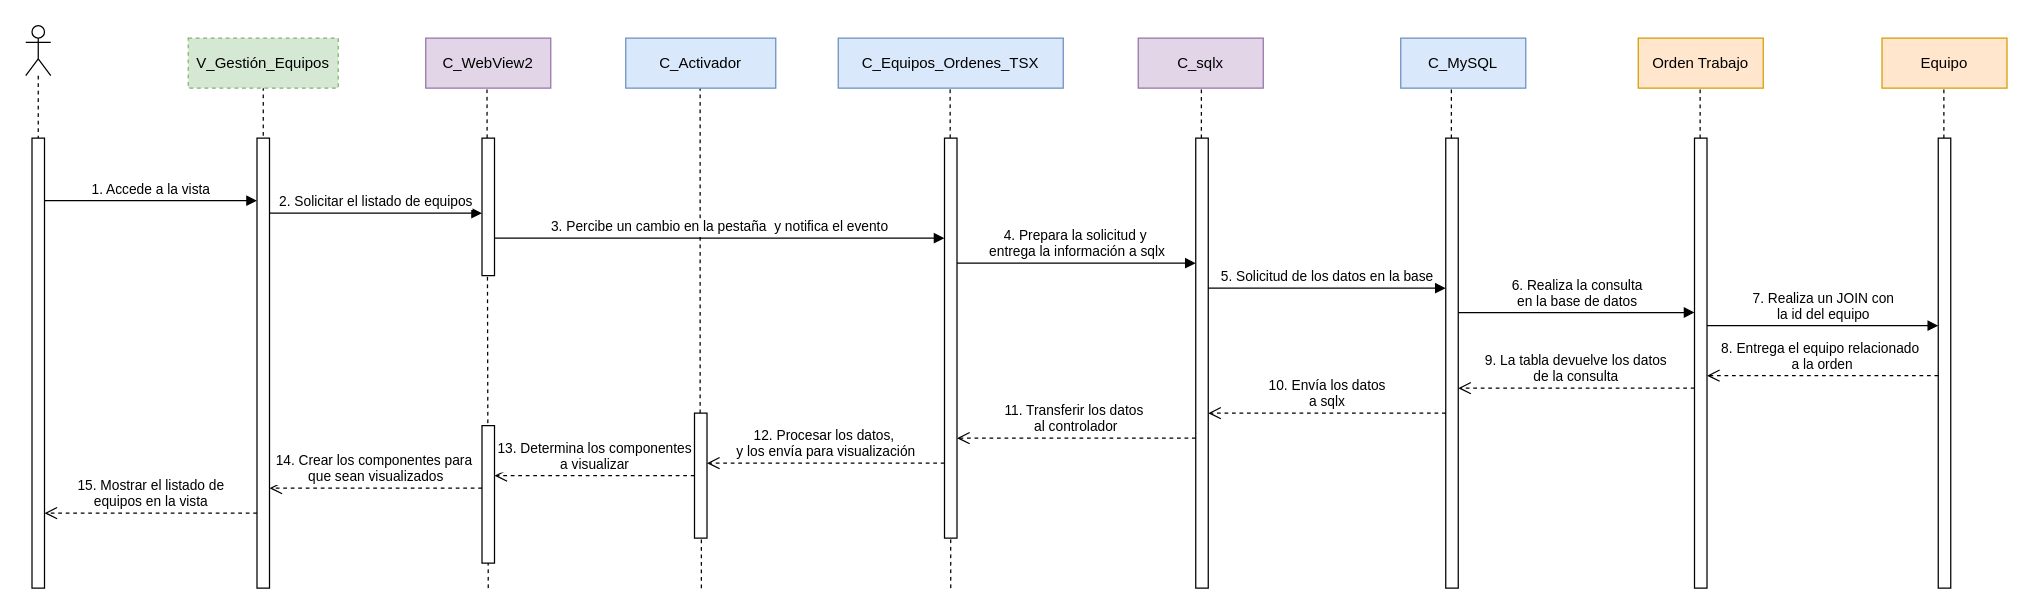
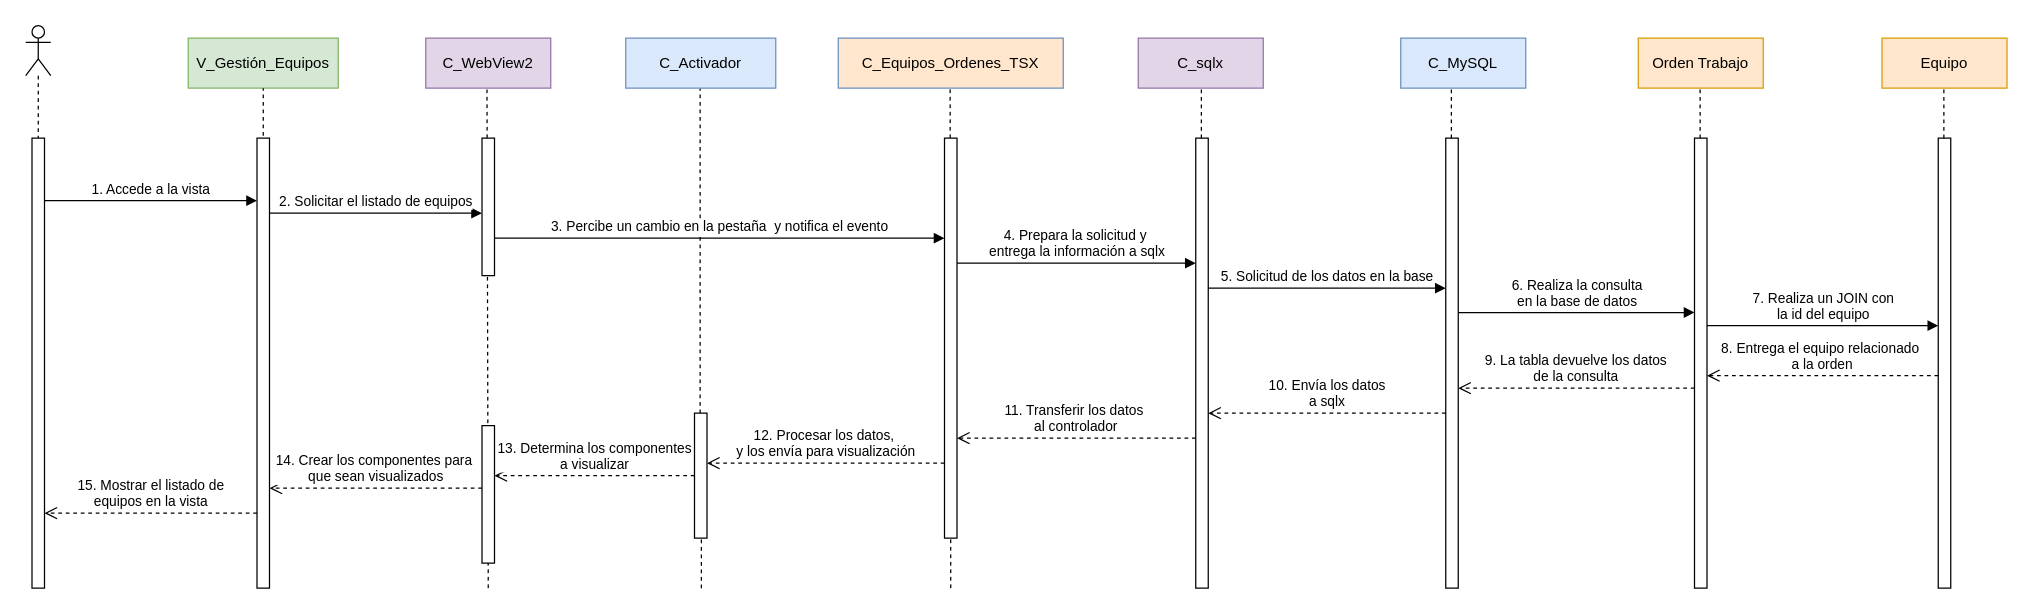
  <mxCell id="0" />
  <mxCell id="1" parent="0" />
  <mxCell id="2" value="" style="endArrow=none;dashed=1;html=1;rounded=0;" edge="1" parent="1" source="36"><mxGeometry width="50" height="50" relative="1" as="geometry"><mxPoint x="560.5" y="470" as="sourcePoint" /><mxPoint x="559.5" y="70" as="targetPoint" /></mxGeometry></mxCell>
  <mxCell id="3" value="C_WebView2" style="rounded=0;whiteSpace=wrap;html=1;fillColor=#e1d5e7;strokeColor=#9673a6;" vertex="1" parent="1"><mxGeometry x="340" y="30" width="100" height="40" as="geometry" /></mxCell>
  <mxCell id="4" value="C_sqlx" style="rounded=0;whiteSpace=wrap;html=1;fillColor=#e1d5e7;strokeColor=#9673a6;" vertex="1" parent="1"><mxGeometry x="910" y="30" width="100" height="40" as="geometry" /></mxCell>
  <mxCell id="5" value="C_MySQL" style="rounded=0;whiteSpace=wrap;html=1;fillColor=#dae8fc;strokeColor=#6c8ebf;" vertex="1" parent="1"><mxGeometry x="1120" y="30" width="100" height="40" as="geometry" /></mxCell>
- <mxCell id="6" value="V_Gestión_Equipos" style="rounded=0;whiteSpace=wrap;html=1;fillColor=#d5e8d4;strokeColor=#82b366;dashed=1;" vertex="1" parent="1"><mxGeometry x="150" y="30" width="120" height="40" as="geometry" /></mxCell>
+ <mxCell id="6" value="V_Gestión_Equipos" style="rounded=0;whiteSpace=wrap;html=1;fillColor=#d5e8d4;strokeColor=#82b366;" vertex="1" parent="1"><mxGeometry x="150" y="30" width="120" height="40" as="geometry" /></mxCell>
  <mxCell id="7" value="" style="shape=umlLifeline;perimeter=lifelinePerimeter;whiteSpace=wrap;html=1;container=1;dropTarget=0;collapsible=0;recursiveResize=0;outlineConnect=0;portConstraint=eastwest;newEdgeStyle={&quot;curved&quot;:0,&quot;rounded&quot;:0};participant=umlActor;" vertex="1" parent="1"><mxGeometry x="20" y="20" width="20" height="90" as="geometry" /></mxCell>
  <mxCell id="8" value="" style="html=1;points=[[0,0,0,0,5],[0,1,0,0,-5],[1,0,0,0,5],[1,1,0,0,-5]];perimeter=orthogonalPerimeter;outlineConnect=0;targetShapes=umlLifeline;portConstraint=eastwest;newEdgeStyle={&quot;curved&quot;:0,&quot;rounded&quot;:0};" vertex="1" parent="1"><mxGeometry x="25" y="110" width="10" height="360" as="geometry" /></mxCell>
- <mxCell id="9" value="&lt;div&gt;C_Equipos_Ordenes_TSX&lt;/div&gt;" style="rounded=0;whiteSpace=wrap;html=1;fillColor=#dae8fc;strokeColor=#6c8ebf;" vertex="1" parent="1"><mxGeometry x="670" y="30" width="180" height="40" as="geometry" /></mxCell>
+ <mxCell id="9" value="&lt;div&gt;C_Equipos_Ordenes_TSX&lt;/div&gt;" style="rounded=0;whiteSpace=wrap;html=1;fillColor=#ffe6cc;strokeColor=#6c8ebf;" vertex="1" parent="1"><mxGeometry x="670" y="30" width="180" height="40" as="geometry" /></mxCell>
  <mxCell id="10" value="" style="endArrow=none;dashed=1;html=1;rounded=0;entryX=0.5;entryY=1;entryDx=0;entryDy=0;" edge="1" parent="1" target="6"><mxGeometry width="50" height="50" relative="1" as="geometry"><mxPoint x="210" y="120" as="sourcePoint" /><mxPoint x="209.5" y="100" as="targetPoint" /></mxGeometry></mxCell>
  <mxCell id="11" value="1. A&lt;span style=&quot;background-color: light-dark(#ffffff, var(--ge-dark-color, #121212)); color: light-dark(rgb(0, 0, 0), rgb(255, 255, 255));&quot;&gt;ccede a la vista&lt;/span&gt;" style="html=1;verticalAlign=bottom;endArrow=block;curved=0;rounded=0;" edge="1" parent="1" source="8" target="12"><mxGeometry width="80" relative="1" as="geometry"><mxPoint x="90" y="159.5" as="sourcePoint" /><mxPoint x="200" y="160" as="targetPoint" /><Array as="points"><mxPoint x="180" y="160" /></Array><mxPoint as="offset" /></mxGeometry></mxCell>
  <mxCell id="12" value="" style="html=1;points=[[0,0,0,0,5],[0,1,0,0,-5],[1,0,0,0,5],[1,1,0,0,-5]];perimeter=orthogonalPerimeter;outlineConnect=0;targetShapes=umlLifeline;portConstraint=eastwest;newEdgeStyle={&quot;curved&quot;:0,&quot;rounded&quot;:0};" vertex="1" parent="1"><mxGeometry x="205" y="110" width="10" height="360" as="geometry" /></mxCell>
  <mxCell id="13" value="2. Solicitar el listado de equipos" style="html=1;verticalAlign=bottom;endArrow=block;curved=0;rounded=0;" edge="1" parent="1" target="15"><mxGeometry width="80" relative="1" as="geometry"><mxPoint x="215" y="170" as="sourcePoint" /><mxPoint x="485" y="170" as="targetPoint" /></mxGeometry></mxCell>
  <mxCell id="14" value="" style="endArrow=none;dashed=1;html=1;rounded=0;" edge="1" parent="1"><mxGeometry width="50" height="50" relative="1" as="geometry"><mxPoint x="390" y="470" as="sourcePoint" /><mxPoint x="389" y="70" as="targetPoint" /></mxGeometry></mxCell>
  <mxCell id="15" value="" style="html=1;points=[[0,0,0,0,5],[0,1,0,0,-5],[1,0,0,0,5],[1,1,0,0,-5]];perimeter=orthogonalPerimeter;outlineConnect=0;targetShapes=umlLifeline;portConstraint=eastwest;newEdgeStyle={&quot;curved&quot;:0,&quot;rounded&quot;:0};" vertex="1" parent="1"><mxGeometry x="385" y="110" width="10" height="110" as="geometry" /></mxCell>
  <mxCell id="16" value="" style="endArrow=none;dashed=1;html=1;rounded=0;" edge="1" parent="1"><mxGeometry width="50" height="50" relative="1" as="geometry"><mxPoint x="760" y="470" as="sourcePoint" /><mxPoint x="759.5" y="70" as="targetPoint" /></mxGeometry></mxCell>
  <mxCell id="17" value="" style="html=1;points=[[0,0,0,0,5],[0,1,0,0,-5],[1,0,0,0,5],[1,1,0,0,-5]];perimeter=orthogonalPerimeter;outlineConnect=0;targetShapes=umlLifeline;portConstraint=eastwest;newEdgeStyle={&quot;curved&quot;:0,&quot;rounded&quot;:0};" vertex="1" parent="1"><mxGeometry x="755" y="110" width="10" height="320" as="geometry" /></mxCell>
  <mxCell id="18" value="3. Percibe un cambio en la pestaña&amp;nbsp;&amp;nbsp;&lt;span style=&quot;background-color: light-dark(#ffffff, var(--ge-dark-color, #121212)); color: light-dark(rgb(0, 0, 0), rgb(255, 255, 255));&quot;&gt;y notifica &lt;/span&gt;&lt;span style=&quot;background-color: light-dark(#ffffff, var(--ge-dark-color, #121212)); color: light-dark(rgb(0, 0, 0), rgb(255, 255, 255));&quot;&gt;el evento&lt;/span&gt;" style="html=1;verticalAlign=bottom;endArrow=block;curved=0;rounded=0;" edge="1" parent="1" source="15" target="17"><mxGeometry width="80" relative="1" as="geometry"><mxPoint x="415" y="190" as="sourcePoint" /><mxPoint x="565" y="190" as="targetPoint" /><Array as="points"><mxPoint x="500" y="190" /></Array><mxPoint as="offset" /></mxGeometry></mxCell>
  <mxCell id="19" value="4. Prepara la solicitud y&amp;nbsp;&lt;div&gt;entrega la información a sqlx&lt;/div&gt;" style="html=1;verticalAlign=bottom;endArrow=block;curved=0;rounded=0;" edge="1" parent="1" source="17" target="20"><mxGeometry width="80" relative="1" as="geometry"><mxPoint x="635" y="210" as="sourcePoint" /><mxPoint x="866" y="210" as="targetPoint" /><Array as="points"><mxPoint x="860" y="210" /></Array></mxGeometry></mxCell>
  <mxCell id="20" value="" style="html=1;points=[[0,0,0,0,5],[0,1,0,0,-5],[1,0,0,0,5],[1,1,0,0,-5]];perimeter=orthogonalPerimeter;outlineConnect=0;targetShapes=umlLifeline;portConstraint=eastwest;newEdgeStyle={&quot;curved&quot;:0,&quot;rounded&quot;:0};" vertex="1" parent="1"><mxGeometry x="956" y="110" width="10" height="360" as="geometry" /></mxCell>
  <mxCell id="21" value="" style="endArrow=none;dashed=1;html=1;rounded=0;" edge="1" parent="1"><mxGeometry width="50" height="50" relative="1" as="geometry"><mxPoint x="960.5" y="110" as="sourcePoint" /><mxPoint x="960.5" y="70" as="targetPoint" /></mxGeometry></mxCell>
  <mxCell id="22" value="5. Solicitud de los datos en la base" style="html=1;verticalAlign=bottom;endArrow=block;curved=0;rounded=0;" edge="1" parent="1"><mxGeometry width="80" relative="1" as="geometry"><mxPoint x="966" y="230" as="sourcePoint" /><mxPoint x="1156" y="230" as="targetPoint" /><mxPoint as="offset" /></mxGeometry></mxCell>
  <mxCell id="23" value="" style="html=1;points=[[0,0,0,0,5],[0,1,0,0,-5],[1,0,0,0,5],[1,1,0,0,-5]];perimeter=orthogonalPerimeter;outlineConnect=0;targetShapes=umlLifeline;portConstraint=eastwest;newEdgeStyle={&quot;curved&quot;:0,&quot;rounded&quot;:0};" vertex="1" parent="1"><mxGeometry x="1156" y="110" width="10" height="360" as="geometry" /></mxCell>
  <mxCell id="24" value="" style="endArrow=none;dashed=1;html=1;rounded=0;" edge="1" parent="1"><mxGeometry width="50" height="50" relative="1" as="geometry"><mxPoint x="1160.5" y="110" as="sourcePoint" /><mxPoint x="1160.5" y="70" as="targetPoint" /></mxGeometry></mxCell>
  <mxCell id="25" value="6. Realiza la consulta&lt;div&gt;en la base de datos&lt;/div&gt;" style="html=1;verticalAlign=bottom;endArrow=block;curved=0;rounded=0;" edge="1" parent="1"><mxGeometry width="80" relative="1" as="geometry"><mxPoint x="1166" y="249.5" as="sourcePoint" /><mxPoint x="1355" y="249.5" as="targetPoint" /><mxPoint as="offset" /></mxGeometry></mxCell>
  <mxCell id="26" value="10. Envía los datos&lt;div&gt;a sqlx&lt;/div&gt;" style="html=1;verticalAlign=bottom;endArrow=open;dashed=1;endSize=8;curved=0;rounded=0;" edge="1" parent="1"><mxGeometry relative="1" as="geometry"><mxPoint x="1156" y="330" as="sourcePoint" /><mxPoint x="966" y="330" as="targetPoint" /></mxGeometry></mxCell>
  <mxCell id="27" value="&lt;div&gt;11. Transferir los datos&amp;nbsp;&lt;/div&gt;&lt;div&gt;al controlador&lt;/div&gt;" style="html=1;verticalAlign=bottom;endArrow=open;dashed=1;endSize=8;curved=0;rounded=0;" edge="1" parent="1"><mxGeometry x="0.004" relative="1" as="geometry"><mxPoint x="956" as="sourcePoint" y="350" /><mxPoint x="765" as="targetPoint" y="350" /><mxPoint as="offset" /><Array as="points"><mxPoint x="800" y="350" /></Array></mxGeometry></mxCell>
  <mxCell id="28" value="9. La tabla devuelve los datos&lt;div&gt;de la consulta&lt;/div&gt;" style="html=1;verticalAlign=bottom;endArrow=open;dashed=1;endSize=8;curved=0;rounded=0;" edge="1" parent="1"><mxGeometry relative="1" as="geometry"><mxPoint x="1355" y="310" as="sourcePoint" /><mxPoint x="1166" y="310" as="targetPoint" /></mxGeometry></mxCell>
  <mxCell id="29" value="&lt;div&gt;12. Procesar los datos,&amp;nbsp;&lt;/div&gt;&lt;div&gt;y los envía para visualización&lt;/div&gt;" style="html=1;verticalAlign=bottom;endArrow=open;dashed=1;endSize=8;curved=0;rounded=0;" edge="1" parent="1" source="17" target="36"><mxGeometry x="0.002" relative="1" as="geometry"><mxPoint x="625" y="370" as="sourcePoint" /><mxPoint x="590" y="370" as="targetPoint" /><Array as="points"><mxPoint x="660" y="370" /></Array><mxPoint as="offset" /></mxGeometry></mxCell>
  <mxCell id="30" value="14. Crear los componentes para&amp;nbsp;&lt;div&gt;que sean visualizados&lt;/div&gt;" style="html=1;verticalAlign=bottom;endArrow=open;dashed=1;endSize=8;curved=0;rounded=0;" edge="1" parent="1" source="33"><mxGeometry relative="1" as="geometry"><mxPoint x="485" y="390" as="sourcePoint" /><mxPoint x="215" y="390" as="targetPoint" /></mxGeometry></mxCell>
  <mxCell id="31" value="15. Mostrar el listado de&lt;div&gt;equipos en la vista&lt;/div&gt;" style="html=1;verticalAlign=bottom;endArrow=open;dashed=1;endSize=8;curved=0;rounded=0;" edge="1" parent="1" target="8"><mxGeometry relative="1" as="geometry"><mxPoint x="205" y="410" as="sourcePoint" /><mxPoint x="65" y="410" as="targetPoint" /></mxGeometry></mxCell>
  <mxCell id="32" value="" style="html=1;verticalAlign=bottom;endArrow=open;dashed=1;endSize=8;curved=0;rounded=0;" edge="1" parent="1" target="33"><mxGeometry relative="1" as="geometry"><mxPoint x="385" y="390" as="sourcePoint" /><mxPoint x="115" y="390" as="targetPoint" /></mxGeometry></mxCell>
  <mxCell id="33" value="" style="html=1;points=[[0,0,0,0,5],[0,1,0,0,-5],[1,0,0,0,5],[1,1,0,0,-5]];perimeter=orthogonalPerimeter;outlineConnect=0;targetShapes=umlLifeline;portConstraint=eastwest;newEdgeStyle={&quot;curved&quot;:0,&quot;rounded&quot;:0};" vertex="1" parent="1"><mxGeometry x="385" y="340" width="10" height="110" as="geometry" /></mxCell>
  <mxCell id="34" value="&lt;div&gt;C_Activador&lt;/div&gt;" style="rounded=0;whiteSpace=wrap;html=1;fillColor=#dae8fc;strokeColor=#6c8ebf;" vertex="1" parent="1"><mxGeometry x="500" y="30" width="120" height="40" as="geometry" /></mxCell>
  <mxCell id="35" value="" style="endArrow=none;dashed=1;html=1;rounded=0;" edge="1" parent="1" target="36"><mxGeometry width="50" height="50" relative="1" as="geometry"><mxPoint x="560.5" y="470" as="sourcePoint" /><mxPoint x="559.5" y="70" as="targetPoint" /></mxGeometry></mxCell>
  <mxCell id="36" value="" style="html=1;points=[[0,0,0,0,5],[0,1,0,0,-5],[1,0,0,0,5],[1,1,0,0,-5]];perimeter=orthogonalPerimeter;outlineConnect=0;targetShapes=umlLifeline;portConstraint=eastwest;newEdgeStyle={&quot;curved&quot;:0,&quot;rounded&quot;:0};" vertex="1" parent="1"><mxGeometry x="555" y="330" width="10" height="100" as="geometry" /></mxCell>
  <mxCell id="37" value="&lt;div&gt;13. Determina los componentes&lt;/div&gt;&lt;div&gt;a visualizar&lt;/div&gt;" style="html=1;verticalAlign=bottom;endArrow=open;dashed=1;endSize=8;curved=0;rounded=0;" edge="1" parent="1" source="36" target="33"><mxGeometry relative="1" as="geometry"><mxPoint x="520" y="400" as="sourcePoint" /><mxPoint x="440" y="400" as="targetPoint" /></mxGeometry></mxCell>
  <mxCell id="38" value="Orden Trabajo" style="rounded=0;whiteSpace=wrap;html=1;fillColor=#ffe6cc;strokeColor=#d79b00;" vertex="1" parent="1"><mxGeometry x="1310" y="30" width="100" height="40" as="geometry" /></mxCell>
  <mxCell id="39" value="" style="html=1;points=[[0,0,0,0,5],[0,1,0,0,-5],[1,0,0,0,5],[1,1,0,0,-5]];perimeter=orthogonalPerimeter;outlineConnect=0;targetShapes=umlLifeline;portConstraint=eastwest;newEdgeStyle={&quot;curved&quot;:0,&quot;rounded&quot;:0};" vertex="1" parent="1"><mxGeometry x="1355" y="110" width="10" height="360" as="geometry" /></mxCell>
  <mxCell id="40" value="" style="endArrow=none;dashed=1;html=1;rounded=0;" edge="1" parent="1"><mxGeometry width="50" height="50" relative="1" as="geometry"><mxPoint x="1359.5" y="110" as="sourcePoint" /><mxPoint x="1359.5" y="70" as="targetPoint" /></mxGeometry></mxCell>
  <mxCell id="41" value="Equipo" style="rounded=0;whiteSpace=wrap;html=1;fillColor=#ffe6cc;strokeColor=#d79b00;" vertex="1" parent="1"><mxGeometry x="1505" y="30" width="100" height="40" as="geometry" /></mxCell>
  <mxCell id="42" value="" style="html=1;points=[[0,0,0,0,5],[0,1,0,0,-5],[1,0,0,0,5],[1,1,0,0,-5]];perimeter=orthogonalPerimeter;outlineConnect=0;targetShapes=umlLifeline;portConstraint=eastwest;newEdgeStyle={&quot;curved&quot;:0,&quot;rounded&quot;:0};" vertex="1" parent="1"><mxGeometry x="1550" y="110" width="10" height="360" as="geometry" /></mxCell>
  <mxCell id="43" value="" style="endArrow=none;dashed=1;html=1;rounded=0;" edge="1" parent="1"><mxGeometry width="50" height="50" relative="1" as="geometry"><mxPoint x="1554.5" y="110" as="sourcePoint" /><mxPoint x="1554.5" y="70" as="targetPoint" /></mxGeometry></mxCell>
  <mxCell id="44" value="&lt;div&gt;7. Realiza un JOIN con&lt;/div&gt;&lt;div&gt;la id del equipo&lt;/div&gt;" style="html=1;verticalAlign=bottom;endArrow=block;curved=0;rounded=0;" edge="1" parent="1" source="39" target="42"><mxGeometry width="80" relative="1" as="geometry"><mxPoint x="1370" y="269.8" as="sourcePoint" /><mxPoint x="1515" y="270.14" as="targetPoint" /><mxPoint as="offset" /><Array as="points"><mxPoint x="1460" y="260" /></Array></mxGeometry></mxCell>
  <mxCell id="45" value="&lt;div&gt;8. Entrega el equipo relacionado&amp;nbsp;&lt;/div&gt;&lt;div&gt;a la orden&lt;/div&gt;" style="html=1;verticalAlign=bottom;endArrow=open;dashed=1;endSize=8;curved=0;rounded=0;" edge="1" parent="1" source="42" target="39"><mxGeometry relative="1" as="geometry"><mxPoint x="1529" y="310" as="sourcePoint" /><mxPoint x="1340" y="310" as="targetPoint" /><Array as="points"><mxPoint x="1430" y="300" /></Array></mxGeometry></mxCell>
